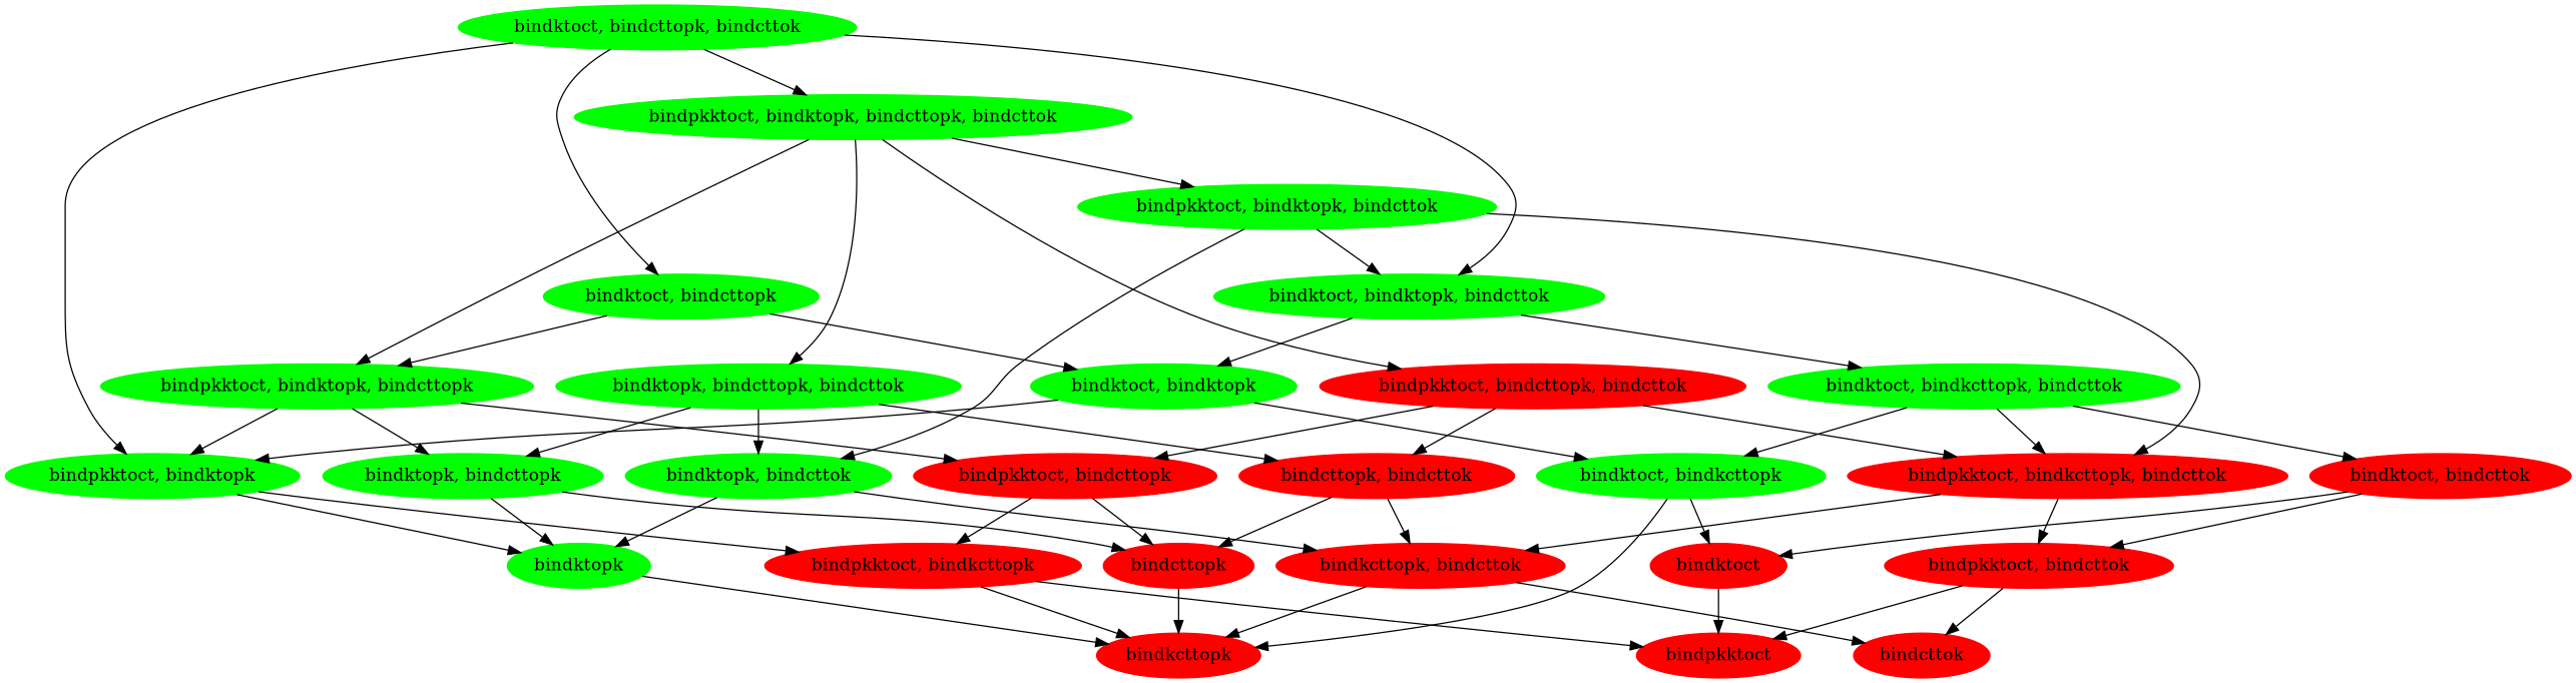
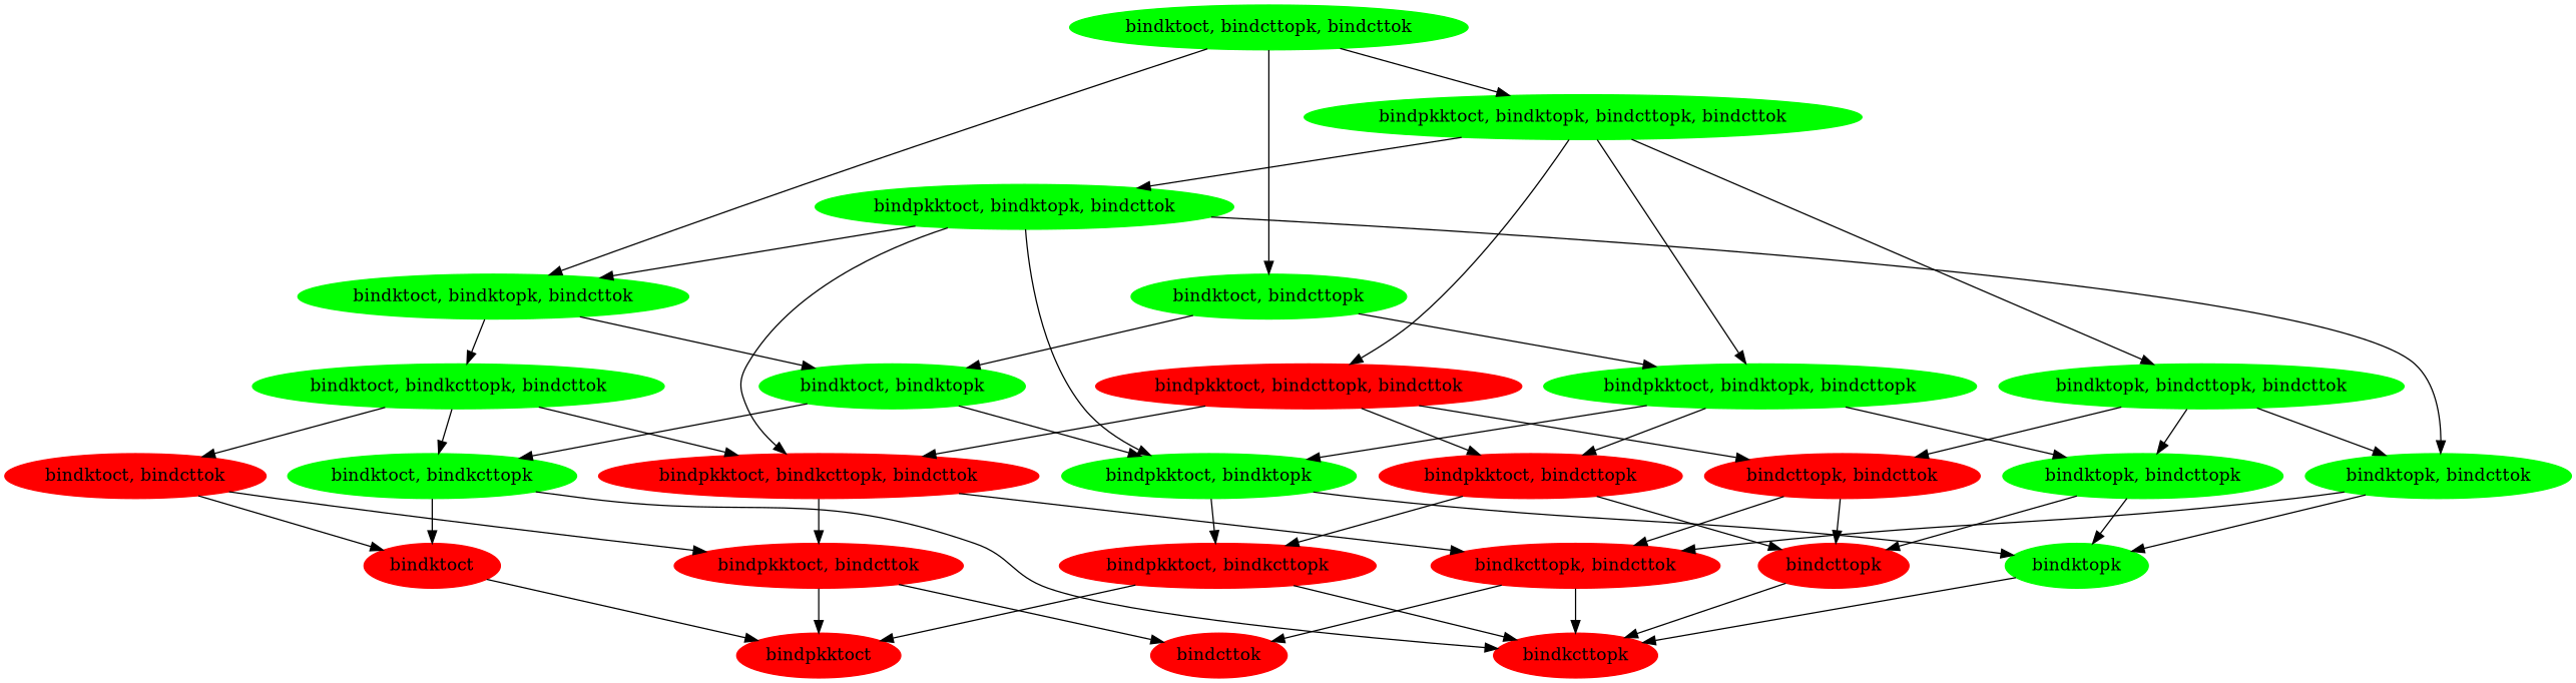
  digraph {
    node [color=green style=filled]
    n1 [label="bindktoct, bindcttopk, bindcttok"]
    n2 [label="bindktoct, bindcttopk"]
    n3 [label="bindktoct, bindktopk, bindcttok"]
    n4 [label="bindpkktoct, bindktopk, bindcttopk, bindcttok"]
    n5 [label="bindpkktoct, bindktopk, bindcttopk"]
    n6 [label="bindktoct, bindktopk"]
    n7 [label="bindktoct, bindkcttopk, bindcttok"]
    n8 [label="bindpkktoct, bindktopk, bindcttok"]
    n9 [label="bindktopk, bindcttopk, bindcttok"]
    n10 [color=red label="bindpkktoct, bindcttopk, bindcttok"]
    n11 [label="bindktopk, bindcttopk"]
    n12 [color=red label="bindpkktoct, bindcttopk"]
    n13 [label="bindpkktoct, bindktopk"]
    n14 [label="bindktoct, bindkcttopk"]
    n15 [label="bindktopk, bindcttok"]
    n16 [color=red label="bindpkktoct, bindkcttopk, bindcttok"]
    n17 [color=red label="bindktoct, bindcttok"]
    n18 [color=red label="bindcttopk, bindcttok"]
    n19 [label=bindktopk]
    n20 [color=red label=bindcttopk]
    n21 [color=red label="bindpkktoct, bindkcttopk"]
    n22 [color=red label=bindkcttopk]
    n23 [color=red label=bindktoct]
    n24 [color=red label="bindkcttopk, bindcttok"]
    n25 [color=red label="bindpkktoct, bindcttok"]
    n26 [color=red label=bindpkktoct]
    n27 [color=red label=bindcttok]
    n1 -> n2
    n1 -> n3
    n1 -> n4
    n2 -> n5
    n2 -> n6
    n3 -> n6
    n3 -> n7
    n4 -> n5
    n4 -> n8
    n4 -> n9
    n4 -> n10
    n5 -> n11
    n5 -> n12
    n5 -> n13
    n6 -> n13
    n6 -> n14
    n7 -> n14
    n7 -> n16
    n7 -> n17
    n8 -> n3
-   n1 -> n13
+   n8 -> n13
    n8 -> n15
    n8 -> n16
    n9 -> n11
    n9 -> n15
    n9 -> n18
    n10 -> n12
    n10 -> n16
    n10 -> n18
    n11 -> n19
    n11 -> n20
    n12 -> n20
    n12 -> n21
    n13 -> n19
    n13 -> n21
    n14 -> n22
    n14 -> n23
    n15 -> n19
    n15 -> n24
    n16 -> n24
    n16 -> n25
    n17 -> n23
    n17 -> n25
    n18 -> n20
    n18 -> n24
    n19 -> n22
    n20 -> n22
    n21 -> n22
    n21 -> n26
    n23 -> n26
    n24 -> n22
    n24 -> n27
    n25 -> n26
    n25 -> n27
  }
